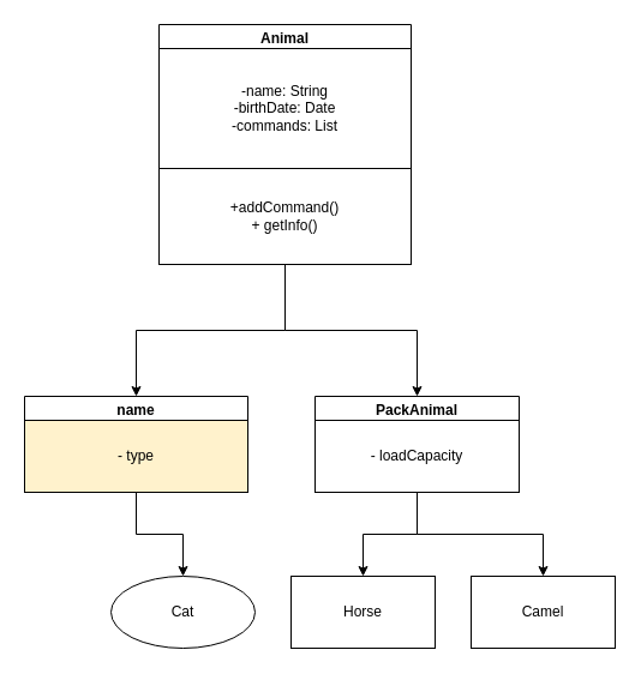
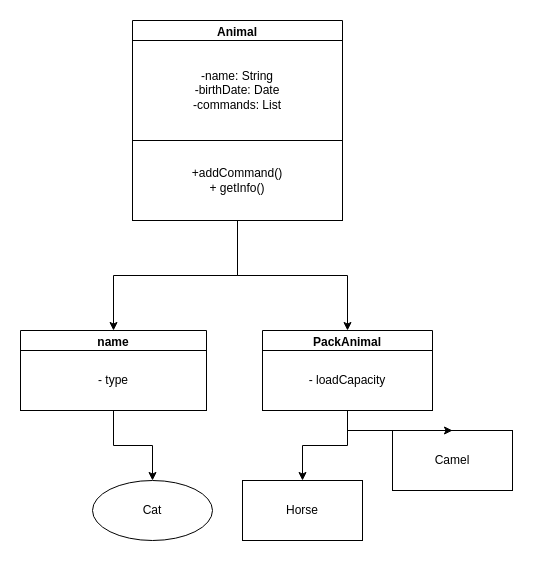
  <mxCell id="0" />
  <mxCell id="1" parent="0" />
  <mxCell id="2" style="edgeStyle=orthogonalEdgeStyle;rounded=0;orthogonalLoop=1;jettySize=auto;html=1;entryX=0.5;entryY=0;entryDx=0;entryDy=0;" parent="1" source="3" target="7" edge="1"><mxGeometry relative="1" as="geometry" /></mxCell>
  <mxCell id="3" value="Animal" style="swimlane;whiteSpace=wrap;html=1;" parent="1" vertex="1"><mxGeometry x="132" y="20" width="210" height="200" as="geometry" /></mxCell>
  <mxCell id="4" value="-name: String&lt;div&gt;-birthDate: Date&lt;/div&gt;&lt;div&gt;-commands: List&lt;/div&gt;" style="rounded=0;whiteSpace=wrap;html=1;" parent="3" vertex="1"><mxGeometry y="20" width="210" height="100" as="geometry" /></mxCell>
  <mxCell id="5" value="+addCommand()&lt;div&gt;+ getInfo()&lt;/div&gt;" style="rounded=0;whiteSpace=wrap;html=1;" parent="3" vertex="1"><mxGeometry y="120" width="210" height="80" as="geometry" /></mxCell>
  <mxCell id="6" style="edgeStyle=orthogonalEdgeStyle;rounded=0;orthogonalLoop=1;jettySize=auto;html=1;entryX=0.5;entryY=0;entryDx=0;entryDy=0;" parent="1" source="7" target="15" edge="1"><mxGeometry relative="1" as="geometry" /></mxCell>
  <mxCell id="7" value="name" style="swimlane;whiteSpace=wrap;html=1;" parent="1" vertex="1"><mxGeometry x="20" y="330" width="186" height="80" as="geometry" /></mxCell>
- <mxCell id="8" value="- type" style="rounded=0;whiteSpace=wrap;html=1;fillColor=#fff2cc;" parent="7" vertex="1"><mxGeometry y="20" width="186" height="60" as="geometry" /></mxCell>
+ <mxCell id="8" value="- type" style="rounded=0;whiteSpace=wrap;html=1;" parent="7" vertex="1"><mxGeometry y="20" width="186" height="60" as="geometry" /></mxCell>
  <mxCell id="9" style="edgeStyle=orthogonalEdgeStyle;rounded=0;orthogonalLoop=1;jettySize=auto;html=1;entryX=0.5;entryY=0;entryDx=0;entryDy=0;" parent="1" source="10" target="14" edge="1"><mxGeometry relative="1" as="geometry" /></mxCell>
  <mxCell id="10" value="PackAnimal" style="swimlane;whiteSpace=wrap;html=1;" parent="1" vertex="1"><mxGeometry x="262" y="330" width="170" height="80" as="geometry" /></mxCell>
  <mxCell id="11" value="- loadCapacity" style="rounded=0;whiteSpace=wrap;html=1;" parent="10" vertex="1"><mxGeometry y="20" width="170" height="60" as="geometry" /></mxCell>
  <mxCell id="12" style="edgeStyle=orthogonalEdgeStyle;rounded=0;orthogonalLoop=1;jettySize=auto;html=1;entryX=0.5;entryY=0;entryDx=0;entryDy=0;" parent="1" source="5" target="10" edge="1"><mxGeometry relative="1" as="geometry" /></mxCell>
- <mxCell id="13" value="Camel" style="rounded=0;whiteSpace=wrap;html=1;" parent="1" vertex="1"><mxGeometry x="392" y="480" width="120" height="60" as="geometry" /></mxCell>
+ <mxCell id="13" value="Camel" style="rounded=0;whiteSpace=wrap;html=1;" parent="1" vertex="1"><mxGeometry x="392" y="430" width="120" height="60" as="geometry" /></mxCell>
  <mxCell id="14" value="Horse" style="rounded=0;whiteSpace=wrap;html=1;" parent="1" vertex="1"><mxGeometry x="242" y="480" width="120" height="60" as="geometry" /></mxCell>
  <mxCell id="15" value="Cat" style="ellipse;whiteSpace=wrap;html=1;" parent="1" vertex="1"><mxGeometry x="92" y="480" width="120" height="60" as="geometry" /></mxCell>
  <mxCell id="16" style="edgeStyle=orthogonalEdgeStyle;rounded=0;orthogonalLoop=1;jettySize=auto;html=1;entryX=0.5;entryY=0;entryDx=0;entryDy=0;" parent="1" source="11" target="13" edge="1"><mxGeometry relative="1" as="geometry" /></mxCell>
